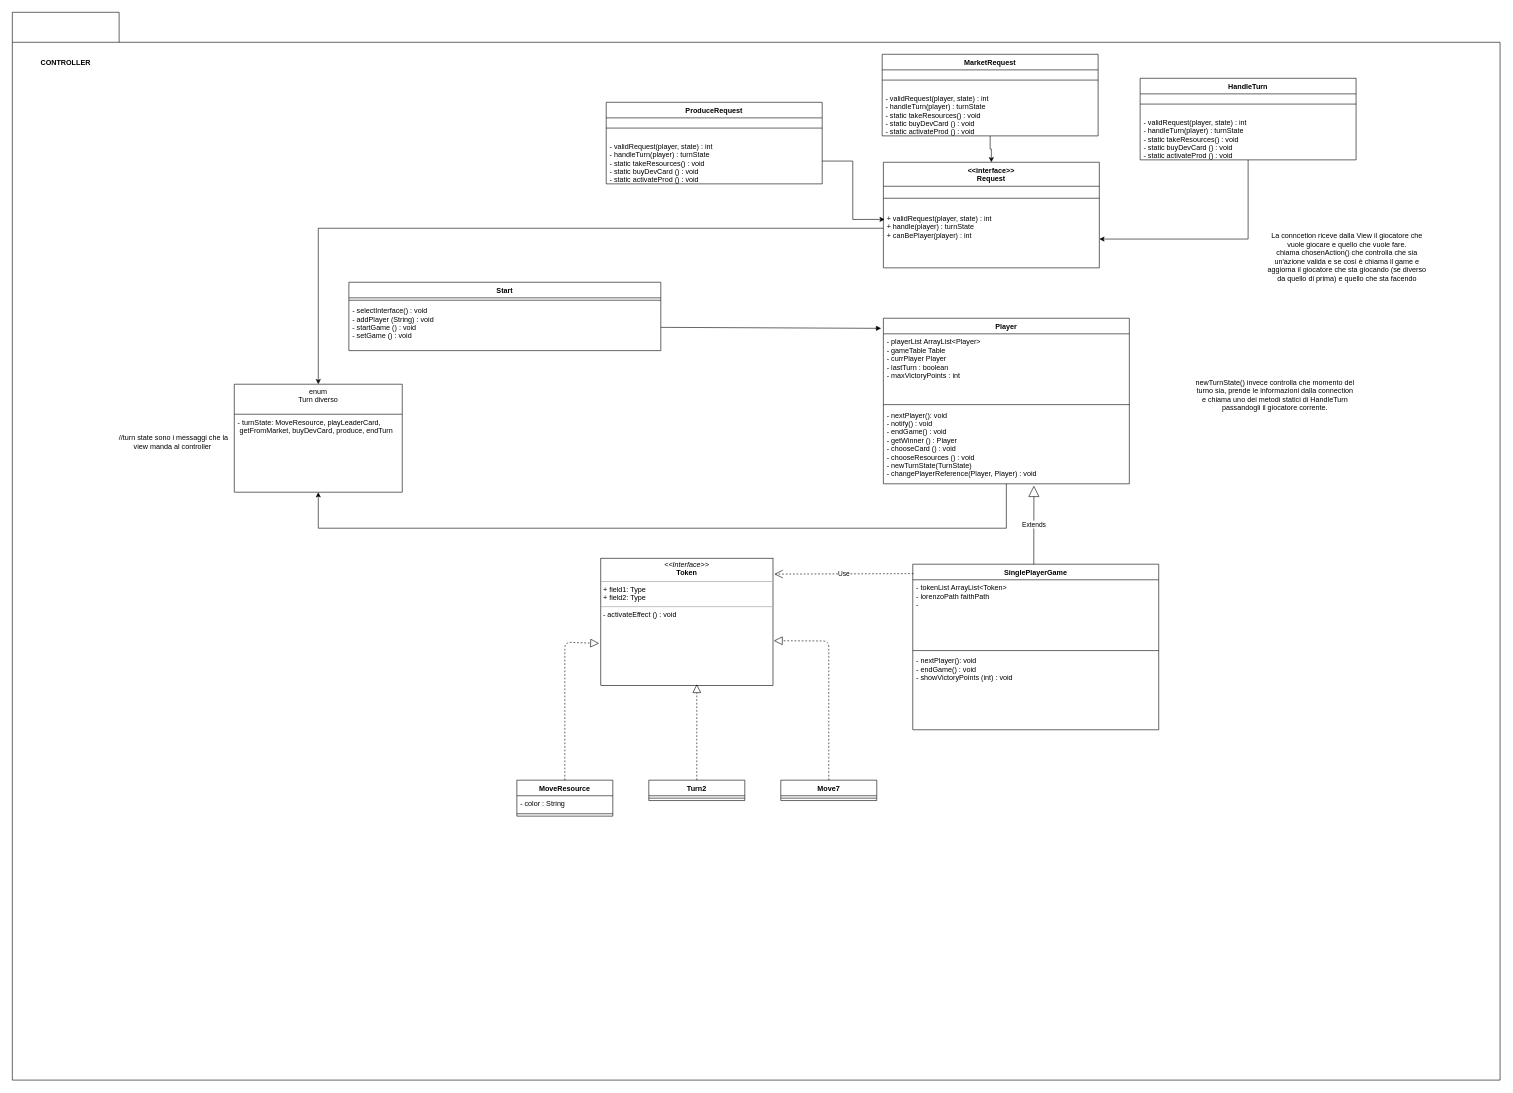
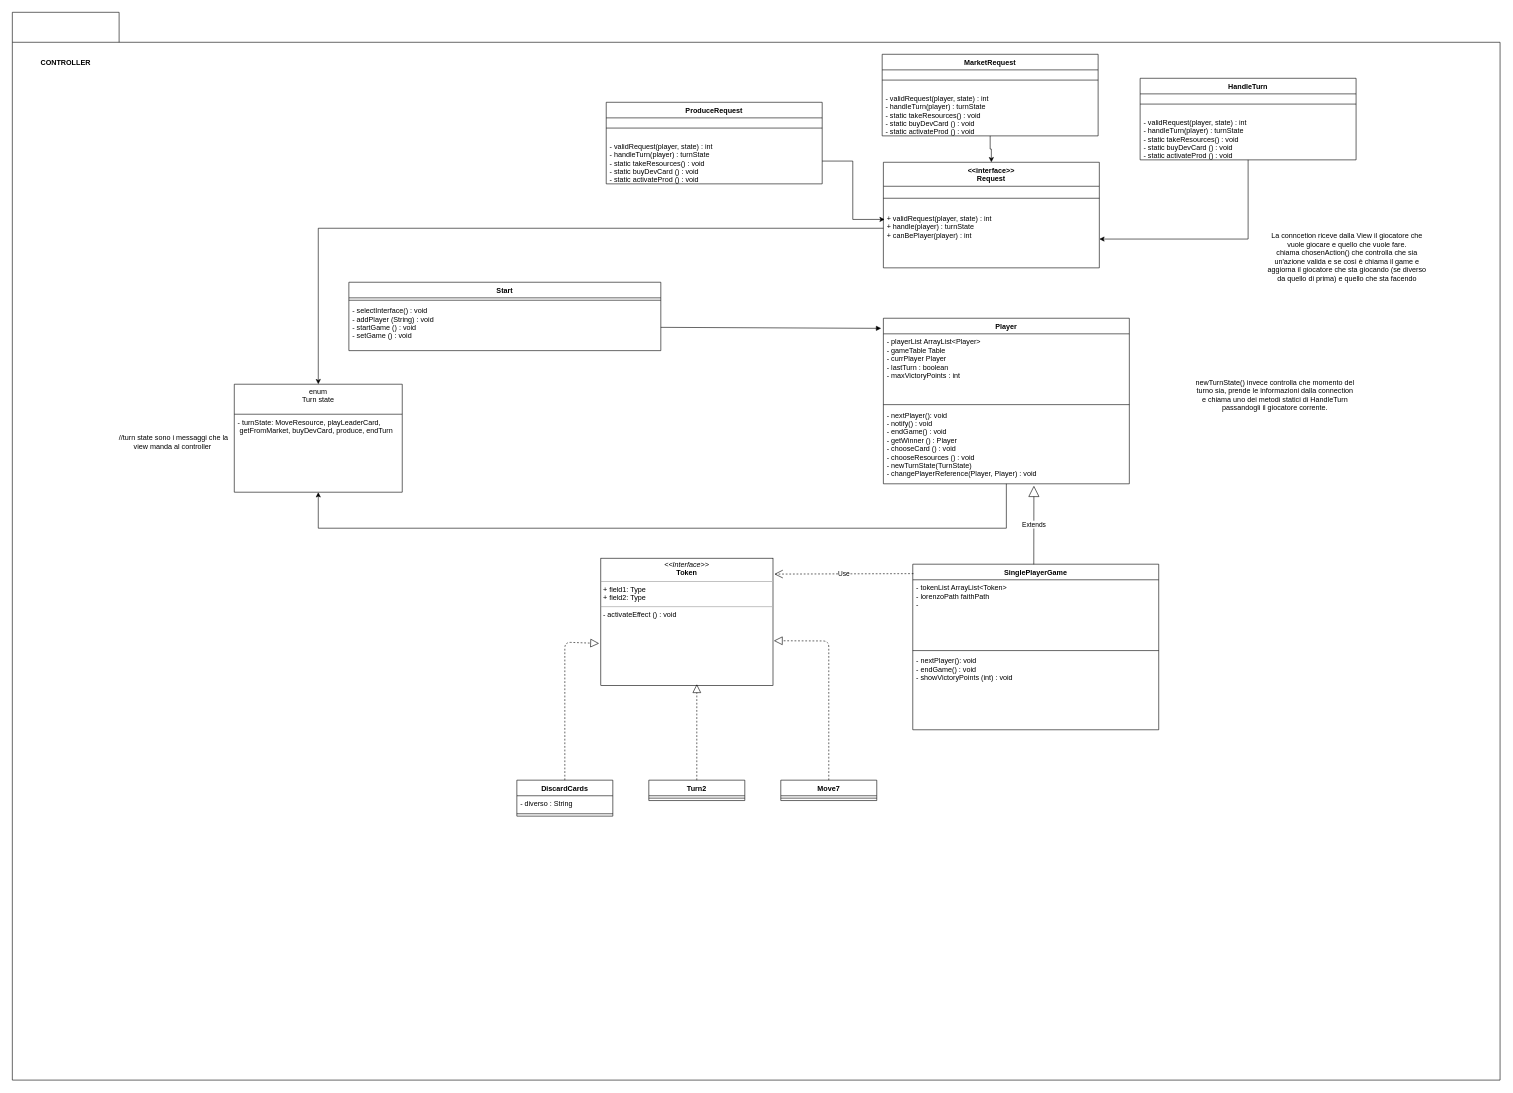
  <mxCell id="0" />
  <mxCell id="1" parent="0" />
  <mxCell id="2" value="" style="shape=folder;fontStyle=1;spacingTop=10;tabWidth=40;tabHeight=50;tabPosition=left;html=1;fillColor=none;" parent="1" vertex="1"><mxGeometry x="20" y="20" width="2480" height="1780" as="geometry" /></mxCell>
  <mxCell id="3" value="CONTROLLER" style="text;align=center;fontStyle=1;verticalAlign=middle;spacingLeft=3;spacingRight=3;strokeColor=none;rotatable=0;points=[[0,0.5],[1,0.5]];portConstraint=eastwest;fillColor=none;" parent="1" vertex="1"><mxGeometry x="29" y="90" width="160" height="26" as="geometry" /></mxCell>
  <mxCell id="4" value="Player" style="swimlane;fontStyle=1;align=center;verticalAlign=top;childLayout=stackLayout;horizontal=1;startSize=26;horizontalStack=0;resizeParent=1;resizeParentMax=0;resizeLast=0;collapsible=1;marginBottom=0;fillColor=none;" parent="1" vertex="1"><mxGeometry x="1472" y="530" width="410" height="276" as="geometry" /></mxCell>
  <mxCell id="5" value="- playerList ArrayList&lt;Player&gt;&#10;- gameTable Table&#10;- currPlayer Player&#10;- lastTurn : boolean&#10;- maxVictoryPoints : int&#10;&#10;&#10;" style="text;strokeColor=none;fillColor=none;align=left;verticalAlign=top;spacingLeft=4;spacingRight=4;overflow=hidden;rotatable=0;points=[[0,0.5],[1,0.5]];portConstraint=eastwest;" parent="4" vertex="1"><mxGeometry y="26" width="410" height="114" as="geometry" /></mxCell>
  <mxCell id="6" value="" style="line;strokeWidth=1;fillColor=none;align=left;verticalAlign=middle;spacingTop=-1;spacingLeft=3;spacingRight=3;rotatable=0;labelPosition=right;points=[];portConstraint=eastwest;" parent="4" vertex="1"><mxGeometry y="140" width="410" height="8" as="geometry" /></mxCell>
  <mxCell id="7" value="- nextPlayer(): void&#10;- notify() : void&#10;- endGame() : void&#10;- getWinner () : Player&#10;- chooseCard () : void&#10;- chooseResources () : void&#10;- newTurnState(TurnState)&#10;- changePlayerReference(Player, Player) : void            " style="text;strokeColor=none;fillColor=none;align=left;verticalAlign=top;spacingLeft=4;spacingRight=4;overflow=hidden;rotatable=0;points=[[0,0.5],[1,0.5]];portConstraint=eastwest;" parent="4" vertex="1"><mxGeometry y="148" width="410" height="128" as="geometry" /></mxCell>
  <mxCell id="8" value="Start" style="swimlane;fontStyle=1;align=center;verticalAlign=top;childLayout=stackLayout;horizontal=1;startSize=26;horizontalStack=0;resizeParent=1;resizeParentMax=0;resizeLast=0;collapsible=1;marginBottom=0;fillColor=none;" parent="1" vertex="1"><mxGeometry x="581" y="470" width="520" height="114" as="geometry" /></mxCell>
  <mxCell id="9" value="" style="line;strokeWidth=1;fillColor=none;align=left;verticalAlign=middle;spacingTop=-1;spacingLeft=3;spacingRight=3;rotatable=0;labelPosition=right;points=[];portConstraint=eastwest;" parent="8" vertex="1"><mxGeometry y="26" width="520" height="8" as="geometry" /></mxCell>
  <mxCell id="10" value="- selectInterface() : void&#10;- addPlayer (String) : void&#10;- startGame () : void&#10;- setGame () : void&#10;&#10;" style="text;strokeColor=none;fillColor=none;align=left;verticalAlign=top;spacingLeft=4;spacingRight=4;overflow=hidden;rotatable=0;points=[[0,0.5],[1,0.5]];portConstraint=eastwest;" parent="8" vertex="1"><mxGeometry y="34" width="520" height="80" as="geometry" /></mxCell>
  <mxCell id="11" value="Extends" style="endArrow=block;endSize=16;endFill=0;html=1;entryX=0.612;entryY=1.025;entryDx=0;entryDy=0;entryPerimeter=0;exitX=0.492;exitY=0.001;exitDx=0;exitDy=0;exitPerimeter=0;" parent="1" source="12" target="7" edge="1"><mxGeometry width="160" relative="1" as="geometry"><mxPoint x="1903.174" y="1060" as="sourcePoint" /><mxPoint x="1881" y="910" as="targetPoint" /></mxGeometry></mxCell>
  <mxCell id="12" value="SinglePlayerGame" style="swimlane;fontStyle=1;align=center;verticalAlign=top;childLayout=stackLayout;horizontal=1;startSize=26;horizontalStack=0;resizeParent=1;resizeParentMax=0;resizeLast=0;collapsible=1;marginBottom=0;fillColor=none;" parent="1" vertex="1"><mxGeometry x="1521" y="940" width="410" height="276" as="geometry" /></mxCell>
  <mxCell id="13" value="- tokenList ArrayList&lt;Token&gt;&#10;- lorenzoPath faithPath&#10;- &#10;" style="text;strokeColor=none;fillColor=none;align=left;verticalAlign=top;spacingLeft=4;spacingRight=4;overflow=hidden;rotatable=0;points=[[0,0.5],[1,0.5]];portConstraint=eastwest;" parent="12" vertex="1"><mxGeometry y="26" width="410" height="114" as="geometry" /></mxCell>
  <mxCell id="14" value="" style="line;strokeWidth=1;fillColor=none;align=left;verticalAlign=middle;spacingTop=-1;spacingLeft=3;spacingRight=3;rotatable=0;labelPosition=right;points=[];portConstraint=eastwest;" parent="12" vertex="1"><mxGeometry y="140" width="410" height="8" as="geometry" /></mxCell>
  <mxCell id="15" value="- nextPlayer(): void&#10;- endGame() : void&#10;- showVictoryPoints (int) : void" style="text;strokeColor=none;fillColor=none;align=left;verticalAlign=top;spacingLeft=4;spacingRight=4;overflow=hidden;rotatable=0;points=[[0,0.5],[1,0.5]];portConstraint=eastwest;" parent="12" vertex="1"><mxGeometry y="148" width="410" height="128" as="geometry" /></mxCell>
  <mxCell id="16" value="" style="html=1;verticalAlign=bottom;endArrow=block;entryX=-0.009;entryY=0.061;entryDx=0;entryDy=0;entryPerimeter=0;" parent="1" source="10" target="4" edge="1"><mxGeometry width="80" relative="1" as="geometry"><mxPoint x="1111" y="550" as="sourcePoint" /><mxPoint x="1191" y="550" as="targetPoint" /></mxGeometry></mxCell>
  <mxCell id="17" value="&lt;p style=&quot;margin: 0px ; margin-top: 4px ; text-align: center&quot;&gt;&lt;i&gt;&amp;lt;&amp;lt;Interface&amp;gt;&amp;gt;&lt;/i&gt;&lt;br&gt;&lt;b&gt;Token&lt;/b&gt;&lt;/p&gt;&lt;hr size=&quot;1&quot;&gt;&lt;p style=&quot;margin: 0px ; margin-left: 4px&quot;&gt;+ field1: Type&lt;br&gt;+ field2: Type&lt;/p&gt;&lt;hr size=&quot;1&quot;&gt;&lt;p style=&quot;margin: 0px ; margin-left: 4px&quot;&gt;- activateEffect () : void&lt;/p&gt;" style="verticalAlign=top;align=left;overflow=fill;fontSize=12;fontFamily=Helvetica;html=1;" parent="1" vertex="1"><mxGeometry x="1001" y="930" width="287" height="212" as="geometry" /></mxCell>
- <mxCell id="18" value="MoveResource" style="swimlane;fontStyle=1;align=center;verticalAlign=top;childLayout=stackLayout;horizontal=1;startSize=26;horizontalStack=0;resizeParent=1;resizeParentMax=0;resizeLast=0;collapsible=1;marginBottom=0;" parent="1" vertex="1"><mxGeometry x="861" y="1300" width="160" height="60" as="geometry" /></mxCell>
- <mxCell id="19" value="- color : String" style="text;strokeColor=none;fillColor=none;align=left;verticalAlign=top;spacingLeft=4;spacingRight=4;overflow=hidden;rotatable=0;points=[[0,0.5],[1,0.5]];portConstraint=eastwest;" parent="18" vertex="1"><mxGeometry y="26" width="160" height="26" as="geometry" /></mxCell>
+ <mxCell id="18" value="DiscardCards" style="swimlane;fontStyle=1;align=center;verticalAlign=top;childLayout=stackLayout;horizontal=1;startSize=26;horizontalStack=0;resizeParent=1;resizeParentMax=0;resizeLast=0;collapsible=1;marginBottom=0;" parent="1" vertex="1"><mxGeometry x="861" y="1300" width="160" height="60" as="geometry" /></mxCell>
+ <mxCell id="19" value="- diverso : String" style="text;strokeColor=none;fillColor=none;align=left;verticalAlign=top;spacingLeft=4;spacingRight=4;overflow=hidden;rotatable=0;points=[[0,0.5],[1,0.5]];portConstraint=eastwest;" parent="18" vertex="1"><mxGeometry y="26" width="160" height="26" as="geometry" /></mxCell>
  <mxCell id="20" value="" style="line;strokeWidth=1;fillColor=none;align=left;verticalAlign=middle;spacingTop=-1;spacingLeft=3;spacingRight=3;rotatable=0;labelPosition=right;points=[];portConstraint=eastwest;" parent="18" vertex="1"><mxGeometry y="52" width="160" height="8" as="geometry" /></mxCell>
  <mxCell id="21" value="" style="endArrow=block;dashed=1;endFill=0;endSize=12;html=1;exitX=0.5;exitY=0;exitDx=0;exitDy=0;entryX=-0.01;entryY=0.67;entryDx=0;entryDy=0;entryPerimeter=0;" parent="1" source="18" target="17" edge="1"><mxGeometry width="160" relative="1" as="geometry"><mxPoint x="841" y="1350" as="sourcePoint" /><mxPoint x="1001" y="1350" as="targetPoint" /><Array as="points"><mxPoint x="941" y="1070" /></Array></mxGeometry></mxCell>
  <mxCell id="22" value="Turn2" style="swimlane;fontStyle=1;align=center;verticalAlign=top;childLayout=stackLayout;horizontal=1;startSize=26;horizontalStack=0;resizeParent=1;resizeParentMax=0;resizeLast=0;collapsible=1;marginBottom=0;" parent="1" vertex="1"><mxGeometry x="1081" y="1300" width="160" height="34" as="geometry" /></mxCell>
  <mxCell id="23" value="" style="line;strokeWidth=1;fillColor=none;align=left;verticalAlign=middle;spacingTop=-1;spacingLeft=3;spacingRight=3;rotatable=0;labelPosition=right;points=[];portConstraint=eastwest;" parent="22" vertex="1"><mxGeometry y="26" width="160" height="8" as="geometry" /></mxCell>
  <mxCell id="24" value="Move7" style="swimlane;fontStyle=1;align=center;verticalAlign=top;childLayout=stackLayout;horizontal=1;startSize=26;horizontalStack=0;resizeParent=1;resizeParentMax=0;resizeLast=0;collapsible=1;marginBottom=0;" parent="1" vertex="1"><mxGeometry x="1301" y="1300" width="160" height="34" as="geometry" /></mxCell>
  <mxCell id="25" value="" style="line;strokeWidth=1;fillColor=none;align=left;verticalAlign=middle;spacingTop=-1;spacingLeft=3;spacingRight=3;rotatable=0;labelPosition=right;points=[];portConstraint=eastwest;" parent="24" vertex="1"><mxGeometry y="26" width="160" height="8" as="geometry" /></mxCell>
  <mxCell id="26" value="" style="endArrow=block;dashed=1;endFill=0;endSize=12;html=1;exitX=0.5;exitY=0;exitDx=0;exitDy=0;" parent="1" source="22" edge="1"><mxGeometry width="160" relative="1" as="geometry"><mxPoint x="1151" y="1390" as="sourcePoint" /><mxPoint x="1161" y="1140" as="targetPoint" /></mxGeometry></mxCell>
  <mxCell id="27" value="" style="endArrow=block;dashed=1;endFill=0;endSize=12;html=1;exitX=0.5;exitY=0;exitDx=0;exitDy=0;entryX=1.005;entryY=0.649;entryDx=0;entryDy=0;entryPerimeter=0;" parent="1" source="24" target="17" edge="1"><mxGeometry width="160" relative="1" as="geometry"><mxPoint x="1411" y="1370" as="sourcePoint" /><mxPoint x="1571" y="1370" as="targetPoint" /><Array as="points"><mxPoint x="1381" y="1068" /></Array></mxGeometry></mxCell>
  <mxCell id="28" value="Use" style="endArrow=open;endSize=12;dashed=1;html=1;exitX=0.003;exitY=0.057;exitDx=0;exitDy=0;exitPerimeter=0;entryX=1.008;entryY=0.125;entryDx=0;entryDy=0;entryPerimeter=0;" parent="1" source="12" target="17" edge="1"><mxGeometry width="160" relative="1" as="geometry"><mxPoint x="1441" y="1140" as="sourcePoint" /><mxPoint x="1601" y="1140" as="targetPoint" /></mxGeometry></mxCell>
- <mxCell id="29" value="enum&#10;Turn diverso&#10;" style="swimlane;fontStyle=0;childLayout=stackLayout;horizontal=1;startSize=50;fillColor=none;horizontalStack=0;resizeParent=1;resizeParentMax=0;resizeLast=0;collapsible=1;marginBottom=0;" parent="1" vertex="1"><mxGeometry x="390" y="640" width="280" height="180" as="geometry" /></mxCell>
+ <mxCell id="29" value="enum&#10;Turn state&#10;" style="swimlane;fontStyle=0;childLayout=stackLayout;horizontal=1;startSize=50;fillColor=none;horizontalStack=0;resizeParent=1;resizeParentMax=0;resizeLast=0;collapsible=1;marginBottom=0;" parent="1" vertex="1"><mxGeometry x="390" y="640" width="280" height="180" as="geometry" /></mxCell>
  <mxCell id="30" value="- turnState: MoveResource, playLeaderCard,&#10; getFromMarket, buyDevCard, produce, endTurn  " style="text;strokeColor=none;fillColor=none;align=left;verticalAlign=top;spacingLeft=4;spacingRight=4;overflow=hidden;rotatable=0;points=[[0,0.5],[1,0.5]];portConstraint=eastwest;" parent="29" vertex="1"><mxGeometry y="50" width="280" height="130" as="geometry" /></mxCell>
  <mxCell id="31" value="//turn state sono i messaggi che la view manda al controller&amp;nbsp;" style="text;html=1;strokeColor=none;fillColor=none;align=center;verticalAlign=middle;whiteSpace=wrap;rounded=0;" parent="1" vertex="1"><mxGeometry x="189" y="710" width="200" height="54" as="geometry" /></mxCell>
  <mxCell id="32" value="La conncetion riceve dalla View il giocatore che vuole giocare e quello che vuole fare.&lt;br&gt;chiama chosenAction() che controlla che sia un'azione valida e se così è chiama il game e aggiorna il giocatore che sta giocando (se diverso da quello di prima) e quello che sta facendo" style="text;html=1;strokeColor=none;fillColor=none;align=center;verticalAlign=middle;whiteSpace=wrap;rounded=0;" parent="1" vertex="1"><mxGeometry x="2110" y="340" width="270" height="175" as="geometry" /></mxCell>
  <mxCell id="33" value="newTurnState() invece controlla che momento del turno sia, prende le informazioni dalla connection e chiama uno dei metodi statici di HandleTurn passandogli il giocatore corrente." style="text;html=1;strokeColor=none;fillColor=none;align=center;verticalAlign=middle;whiteSpace=wrap;rounded=0;" parent="1" vertex="1"><mxGeometry x="1990" y="570" width="270" height="175" as="geometry" /></mxCell>
  <mxCell id="34" style="edgeStyle=orthogonalEdgeStyle;rounded=0;orthogonalLoop=1;jettySize=auto;html=1;" edge="1" parent="1" source="35" target="29"><mxGeometry relative="1" as="geometry"><Array as="points"><mxPoint x="530" y="380" /></Array></mxGeometry></mxCell>
  <mxCell id="35" value="&lt;&lt;interface&gt;&gt;&#10;Request" style="swimlane;fontStyle=1;align=center;verticalAlign=top;childLayout=stackLayout;horizontal=1;startSize=40;horizontalStack=0;resizeParent=1;resizeParentMax=0;resizeLast=0;collapsible=1;marginBottom=0;" vertex="1" parent="1"><mxGeometry x="1472" y="270" width="360" height="176" as="geometry"><mxRectangle x="182" y="1730" width="110" height="30" as="alternateBounds" /></mxGeometry></mxCell>
  <mxCell id="36" value="" style="line;strokeWidth=1;fillColor=none;align=left;verticalAlign=middle;spacingTop=-1;spacingLeft=3;spacingRight=3;rotatable=0;labelPosition=right;points=[];portConstraint=eastwest;" vertex="1" parent="35"><mxGeometry y="40" width="360" height="40" as="geometry" /></mxCell>
  <mxCell id="37" value="+ validRequest(player, state) : int&#10;+ handle(player) : turnState&#10;+ canBePlayer(player) : int&#10;" style="text;strokeColor=none;fillColor=none;align=left;verticalAlign=top;spacingLeft=4;spacingRight=4;overflow=hidden;rotatable=0;points=[[0,0.5],[1,0.5]];portConstraint=eastwest;" vertex="1" parent="35"><mxGeometry y="80" width="360" height="96" as="geometry" /></mxCell>
  <mxCell id="38" value="ProduceRequest" style="swimlane;fontStyle=1;align=center;verticalAlign=top;childLayout=stackLayout;horizontal=1;startSize=26;horizontalStack=0;resizeParent=1;resizeParentMax=0;resizeLast=0;collapsible=1;marginBottom=0;" vertex="1" parent="1"><mxGeometry x="1010" y="170" width="360" height="136" as="geometry" /></mxCell>
  <mxCell id="39" value="" style="line;strokeWidth=1;fillColor=none;align=left;verticalAlign=middle;spacingTop=-1;spacingLeft=3;spacingRight=3;rotatable=0;labelPosition=right;points=[];portConstraint=eastwest;" vertex="1" parent="38"><mxGeometry y="26" width="360" height="34" as="geometry" /></mxCell>
  <mxCell id="40" value="- validRequest(player, state) : int&#10;- handleTurn(player) : turnState&#10;- static takeResources() : void&#10;- static buyDevCard () : void&#10;- static activateProd () : void" style="text;strokeColor=none;fillColor=none;align=left;verticalAlign=top;spacingLeft=4;spacingRight=4;overflow=hidden;rotatable=0;points=[[0,0.5],[1,0.5]];portConstraint=eastwest;" vertex="1" parent="38"><mxGeometry y="60" width="360" height="76" as="geometry" /></mxCell>
  <mxCell id="41" style="edgeStyle=orthogonalEdgeStyle;rounded=0;orthogonalLoop=1;jettySize=auto;html=1;entryX=0.5;entryY=0;entryDx=0;entryDy=0;" edge="1" parent="1" source="42" target="35"><mxGeometry relative="1" as="geometry" /></mxCell>
  <mxCell id="42" value="MarketRequest" style="swimlane;fontStyle=1;align=center;verticalAlign=top;childLayout=stackLayout;horizontal=1;startSize=26;horizontalStack=0;resizeParent=1;resizeParentMax=0;resizeLast=0;collapsible=1;marginBottom=0;" vertex="1" parent="1"><mxGeometry x="1470" y="90" width="360" height="136" as="geometry" /></mxCell>
  <mxCell id="43" value="" style="line;strokeWidth=1;fillColor=none;align=left;verticalAlign=middle;spacingTop=-1;spacingLeft=3;spacingRight=3;rotatable=0;labelPosition=right;points=[];portConstraint=eastwest;" vertex="1" parent="42"><mxGeometry y="26" width="360" height="34" as="geometry" /></mxCell>
  <mxCell id="44" value="- validRequest(player, state) : int&#10;- handleTurn(player) : turnState&#10;- static takeResources() : void&#10;- static buyDevCard () : void&#10;- static activateProd () : void" style="text;strokeColor=none;fillColor=none;align=left;verticalAlign=top;spacingLeft=4;spacingRight=4;overflow=hidden;rotatable=0;points=[[0,0.5],[1,0.5]];portConstraint=eastwest;" vertex="1" parent="42"><mxGeometry y="60" width="360" height="76" as="geometry" /></mxCell>
  <mxCell id="45" style="edgeStyle=orthogonalEdgeStyle;rounded=0;orthogonalLoop=1;jettySize=auto;html=1;entryX=1;entryY=0.5;entryDx=0;entryDy=0;" edge="1" parent="1" source="46" target="37"><mxGeometry relative="1" as="geometry" /></mxCell>
  <mxCell id="46" value="HandleTurn" style="swimlane;fontStyle=1;align=center;verticalAlign=top;childLayout=stackLayout;horizontal=1;startSize=26;horizontalStack=0;resizeParent=1;resizeParentMax=0;resizeLast=0;collapsible=1;marginBottom=0;" vertex="1" parent="1"><mxGeometry x="1900" y="130" width="360" height="136" as="geometry" /></mxCell>
  <mxCell id="47" value="" style="line;strokeWidth=1;fillColor=none;align=left;verticalAlign=middle;spacingTop=-1;spacingLeft=3;spacingRight=3;rotatable=0;labelPosition=right;points=[];portConstraint=eastwest;" vertex="1" parent="46"><mxGeometry y="26" width="360" height="34" as="geometry" /></mxCell>
  <mxCell id="48" value="- validRequest(player, state) : int&#10;- handleTurn(player) : turnState&#10;- static takeResources() : void&#10;- static buyDevCard () : void&#10;- static activateProd () : void" style="text;strokeColor=none;fillColor=none;align=left;verticalAlign=top;spacingLeft=4;spacingRight=4;overflow=hidden;rotatable=0;points=[[0,0.5],[1,0.5]];portConstraint=eastwest;" vertex="1" parent="46"><mxGeometry y="60" width="360" height="76" as="geometry" /></mxCell>
  <mxCell id="49" style="edgeStyle=orthogonalEdgeStyle;rounded=0;orthogonalLoop=1;jettySize=auto;html=1;entryX=0.006;entryY=0.159;entryDx=0;entryDy=0;entryPerimeter=0;" edge="1" parent="1" source="40" target="37"><mxGeometry relative="1" as="geometry" /></mxCell>
  <mxCell id="50" style="edgeStyle=orthogonalEdgeStyle;rounded=0;orthogonalLoop=1;jettySize=auto;html=1;" edge="1" parent="1" source="7" target="30"><mxGeometry relative="1" as="geometry"><Array as="points"><mxPoint x="1677" y="880" /><mxPoint x="530" y="880" /></Array></mxGeometry></mxCell>
